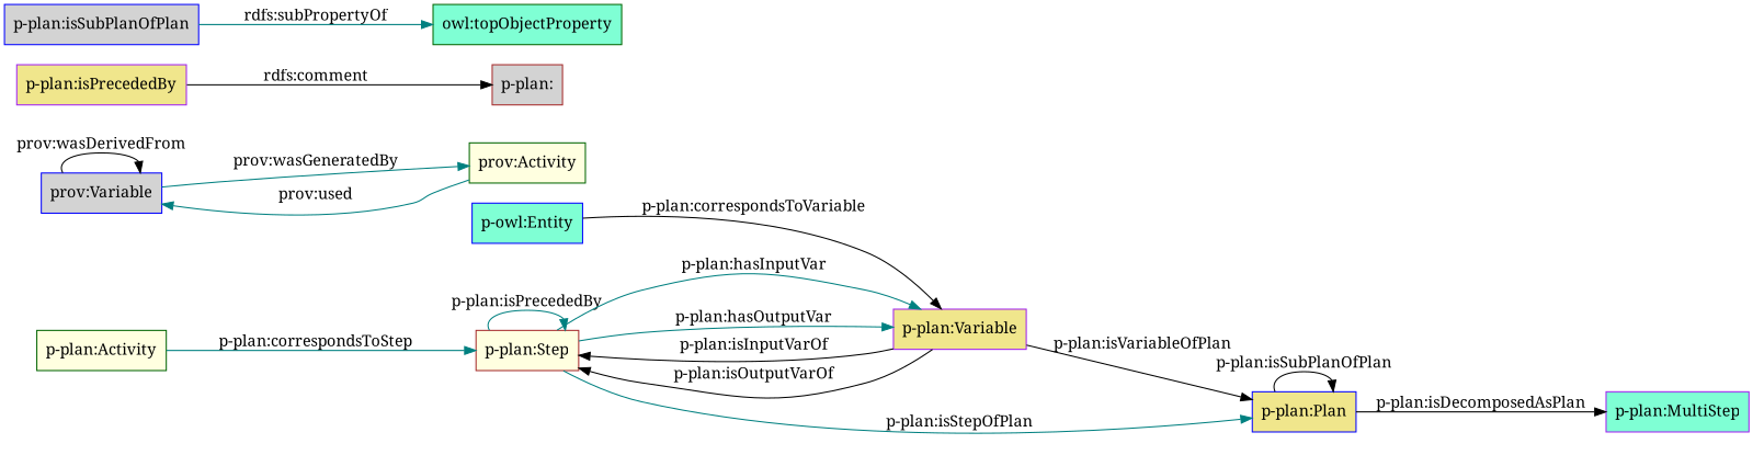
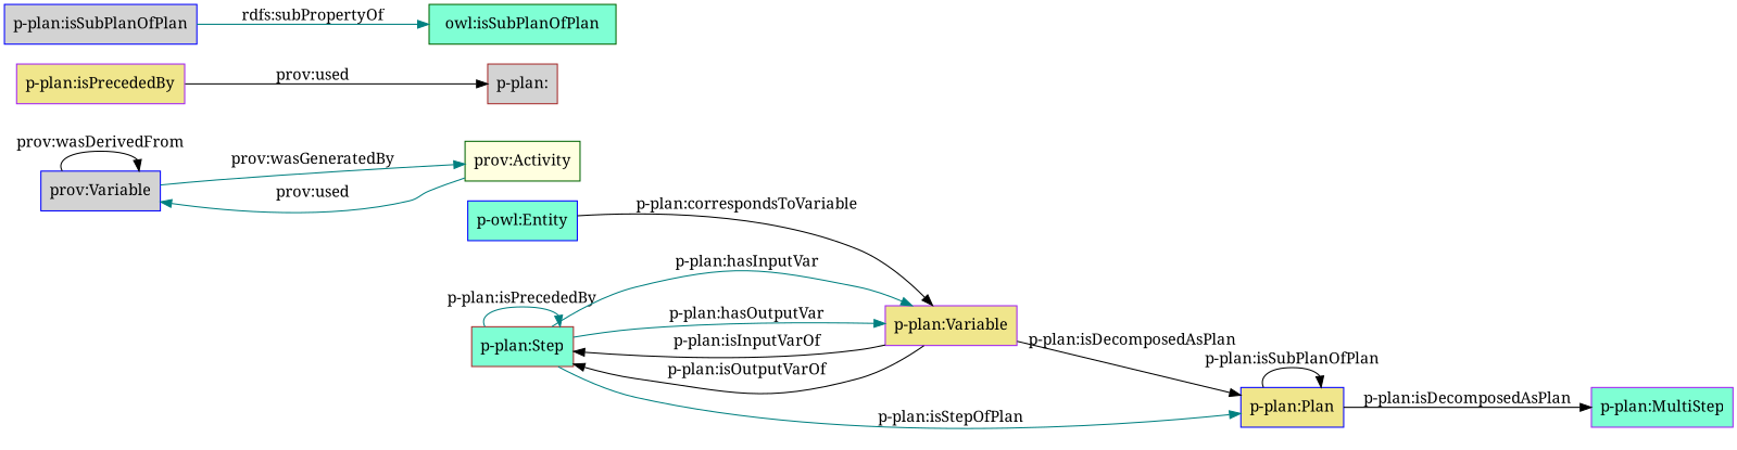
  digraph {
    fontname="Noto Serif"
    rankdir=LR
    node [color=blue fillcolor=aquamarine fontname="Noto Serif" shape=rectangle style=filled]
    edge [color=black fontname="Noto Serif"]
    "p-plan:MultiStep" [color=purple]
    "p-plan:Plan" [fillcolor=khaki]
-   "p-plan:Activity" [color=darkgreen fillcolor=lightyellow]
-   "p-plan:Step" [color=brown fillcolor=lightyellow]
+   "p-plan:Step" [color=brown]
    "p-plan:Variable" [color=purple fillcolor=khaki]
    n6 [label="p-owl:Entity"]
    n7 [fillcolor=lightgrey label="prov:Variable"]
    "prov:Activity" [color=darkgreen fillcolor=lightyellow]
    "p-plan:isPrecededBy" [color=purple fillcolor=khaki]
    "p-plan:" [color=brown fillcolor=lightgrey]
    "p-plan:isSubPlanOfPlan" [fillcolor=lightgrey]
-   "owl:topObjectProperty" [color=darkgreen]
+   "owl:topObjectProperty" [color=darkgreen label="owl:isSubPlanOfPlan"]
    "p-plan:Plan" -> "p-plan:MultiStep" [label="p-plan:isDecomposedAsPlan"]
    "p-plan:Plan" -> "p-plan:Plan" [label="p-plan:isSubPlanOfPlan"]
-   "p-plan:Activity" -> "p-plan:Step" [color=teal label="p-plan:correspondsToStep"]
    "p-plan:Step" -> "p-plan:Plan" [color=teal label="p-plan:isStepOfPlan"]
    "p-plan:Step" -> "p-plan:Step" [color=teal label="p-plan:isPrecededBy"]
    "p-plan:Step" -> "p-plan:Variable" [color=teal label="p-plan:hasInputVar"]
    "p-plan:Step" -> "p-plan:Variable" [color=teal label="p-plan:hasOutputVar"]
-   "p-plan:Variable" -> "p-plan:Plan" [label="p-plan:isVariableOfPlan"]
+   "p-plan:Variable" -> "p-plan:Plan" [label="p-plan:isDecomposedAsPlan"]
    "p-plan:Variable" -> "p-plan:Step" [label="p-plan:isInputVarOf"]
    "p-plan:Variable" -> "p-plan:Step" [label="p-plan:isOutputVarOf"]
    n6 -> "p-plan:Variable" [label="p-plan:correspondsToVariable"]
    n7 -> n7 [label="prov:wasDerivedFrom"]
    n7 -> "prov:Activity" [color=teal label="prov:wasGeneratedBy"]
    "prov:Activity" -> n7 [color=teal label="prov:used"]
-   "p-plan:isPrecededBy" -> "p-plan:" [label="rdfs:comment"]
+   "p-plan:isPrecededBy" -> "p-plan:" [label="prov:used"]
    "p-plan:isSubPlanOfPlan" -> "owl:topObjectProperty" [color=teal label="rdfs:subPropertyOf"]
  }
